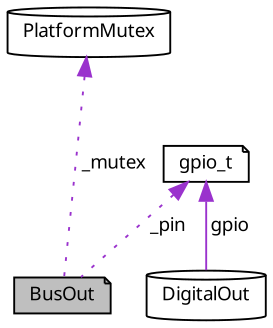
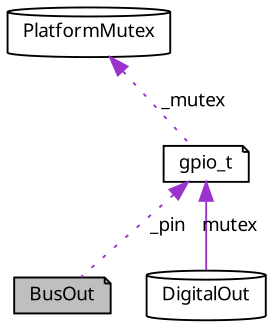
  digraph {
    fontname="Noto Sans"
    node [color=black fillcolor=white fontname="Noto Sans" fontsize=10 shape=note style=filled]
    edge [color=darkorchid3 dir=back fontname="Noto Sans" fontsize=10 labelfontname=Helvetica labelfontsize=10 style=dotted]
    n1 [fillcolor=grey75 fontcolor=black height=0.2 label=BusOut width=0.4]
    n2 [height=0.2 label=DigitalOut shape=cylinder width=0.4]
    n3 [height=0.2 label=gpio_t width=0.4]
    n4 [height=0.2 label=PlatformMutex shape=cylinder width=0.4]
    n3 -> n1 [label=" _pin"]
-   n3 -> n2 [label=" gpio" style=solid]
-   n4 -> n1 [label=" _mutex"]
+   n3 -> n2 [label=" mutex" style=solid]
+   n4 -> n3 [label=" _mutex"]
  }
